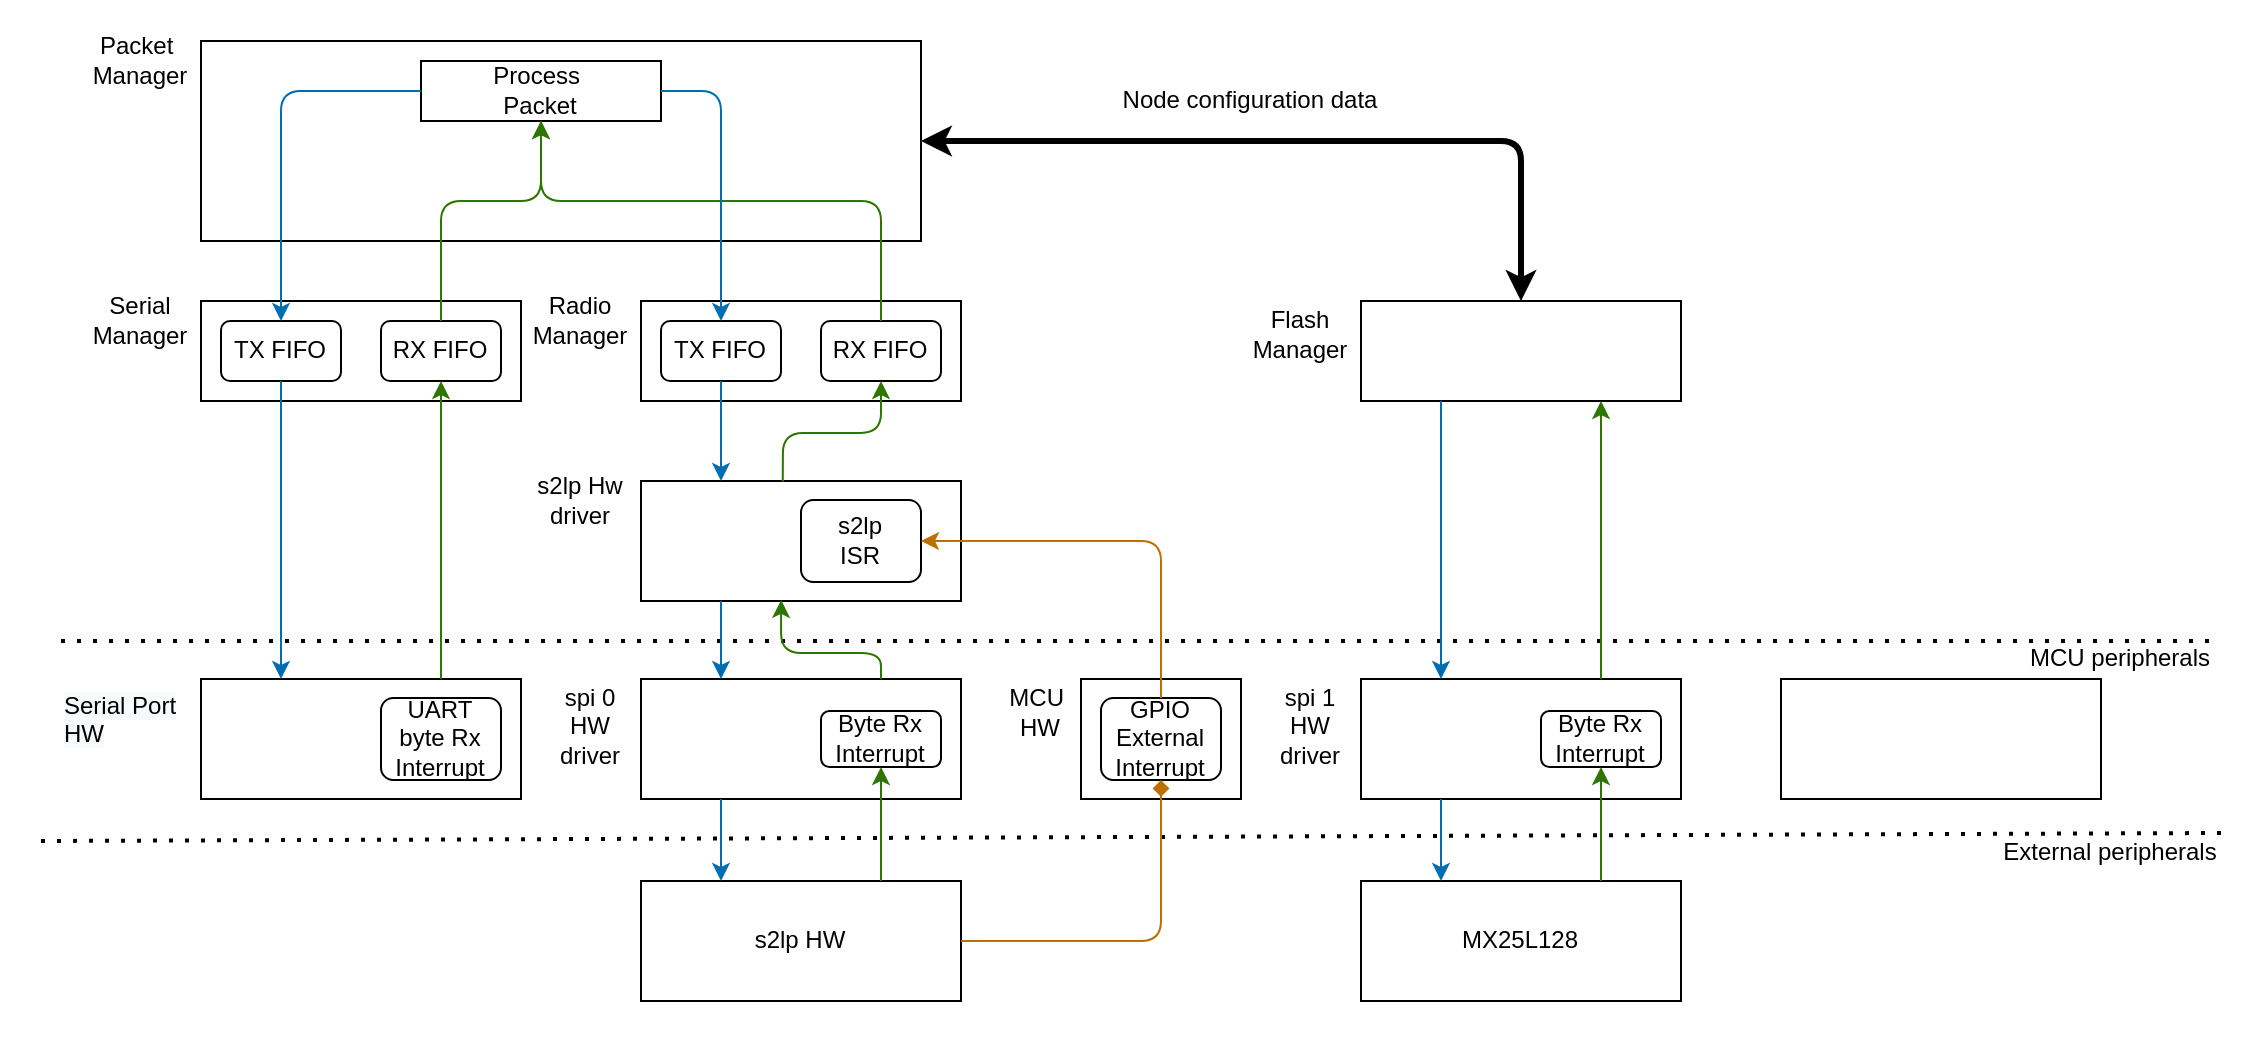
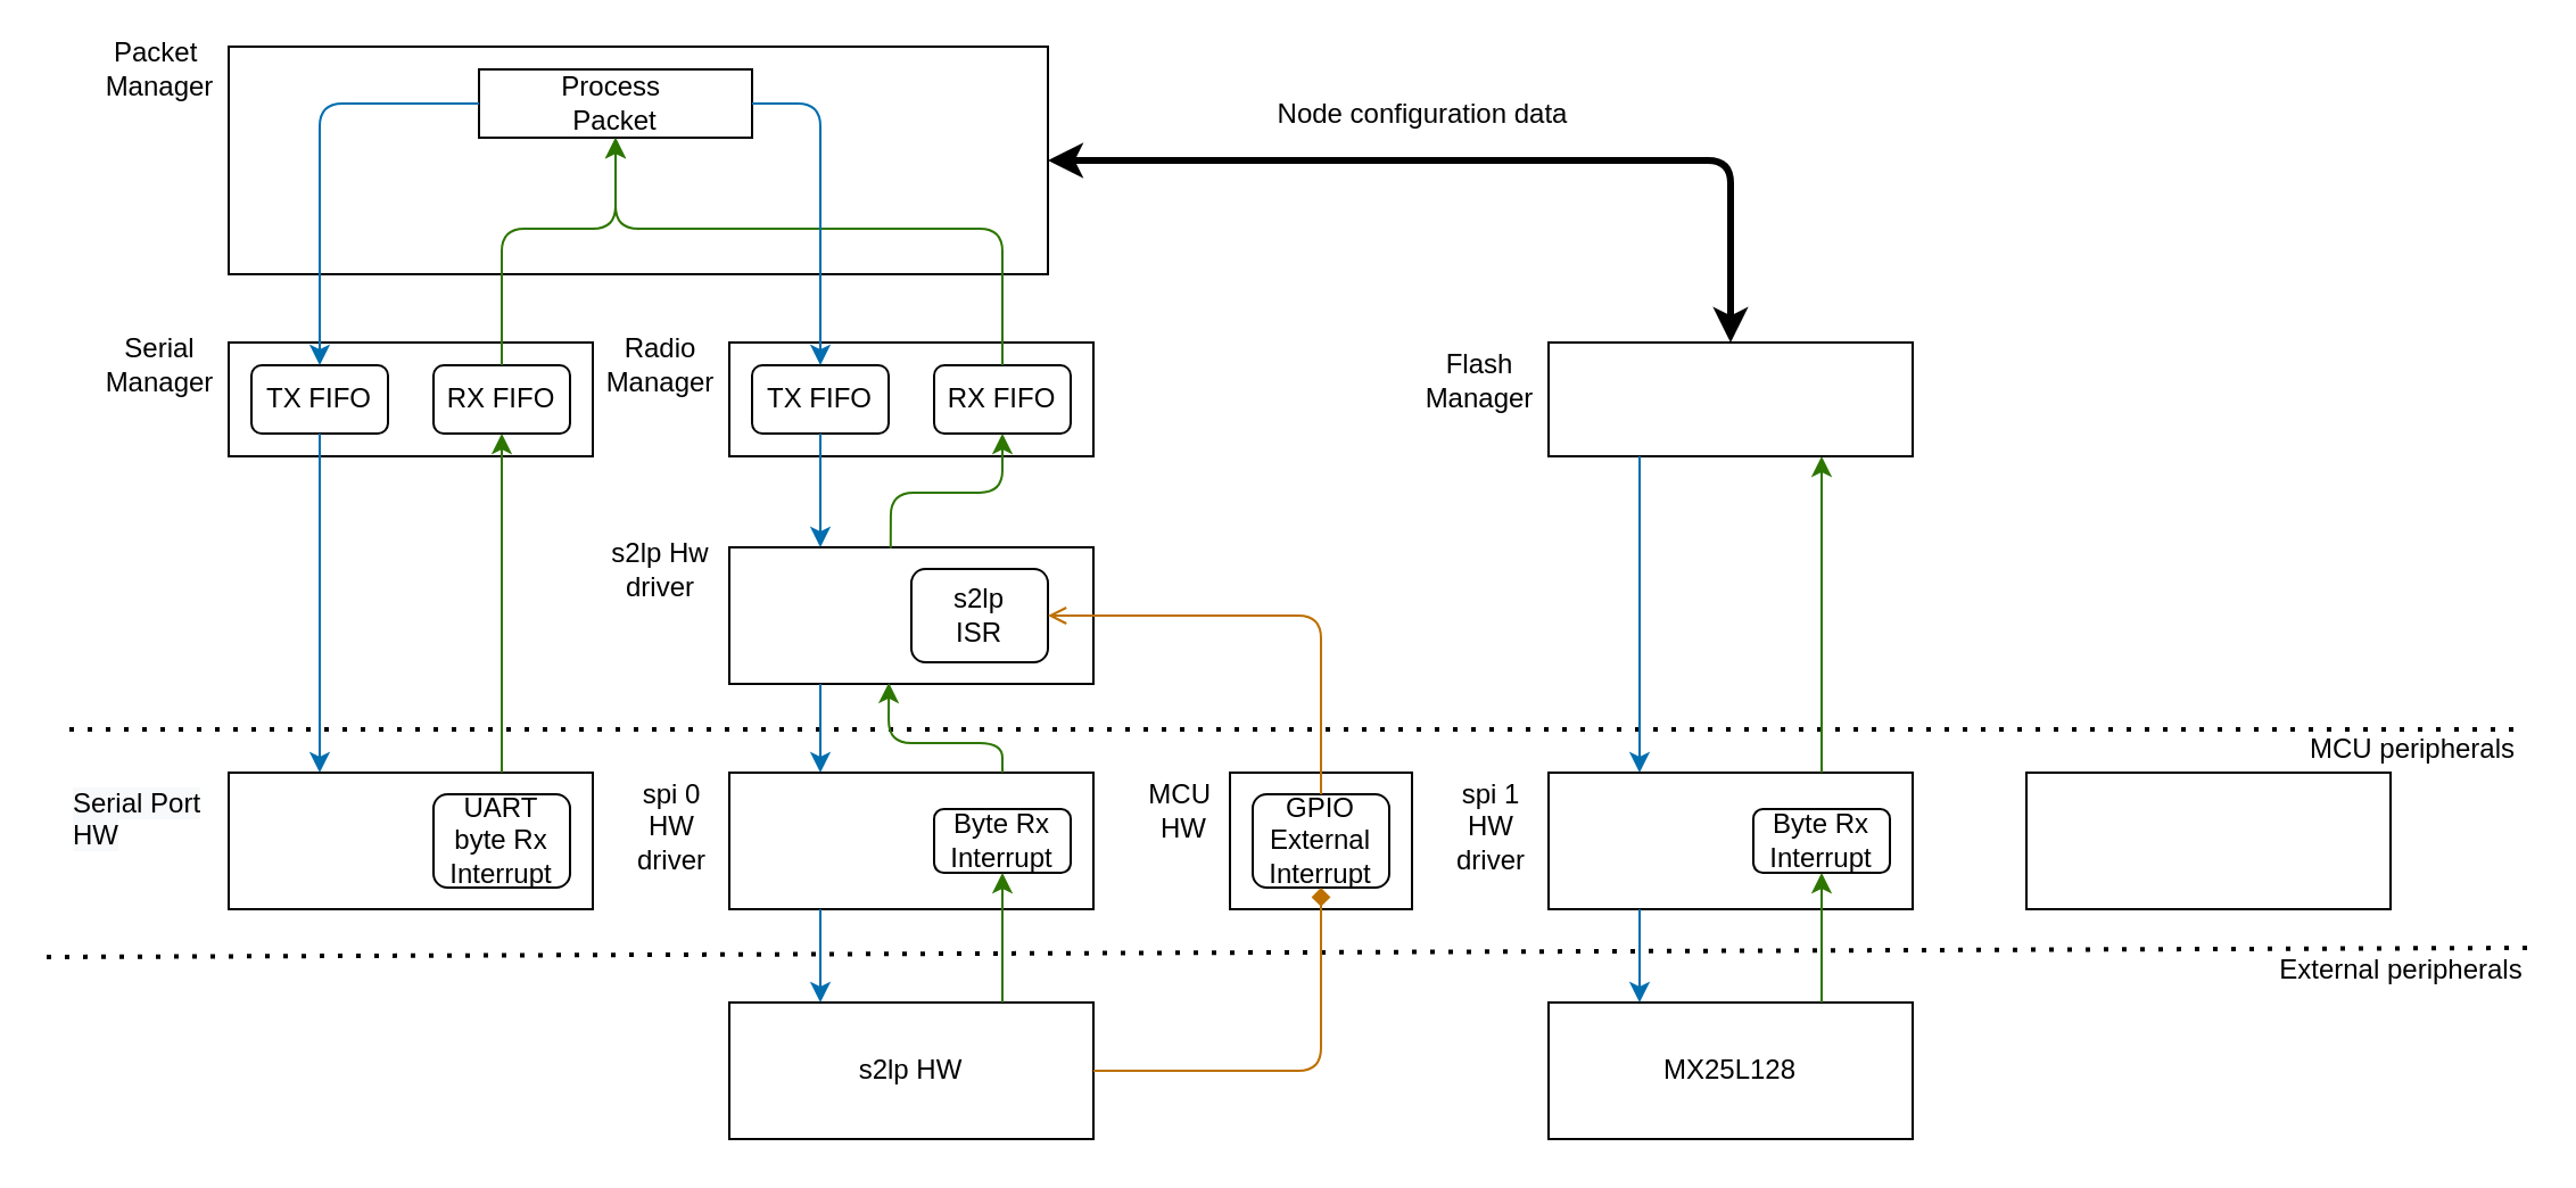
  <mxCell id="0" />
  <mxCell id="1" parent="0" />
  <mxCell id="2" value="" style="rounded=0;whiteSpace=wrap;html=1;" parent="1" vertex="1"><mxGeometry x="100" y="150" width="160" height="50" as="geometry" /></mxCell>
  <mxCell id="3" value="RX FIFO" style="rounded=1;whiteSpace=wrap;html=1;" parent="1" vertex="1"><mxGeometry x="190" y="160" width="60" height="30" as="geometry" /></mxCell>
  <mxCell id="4" value="TX FIFO" style="rounded=1;whiteSpace=wrap;html=1;" parent="1" vertex="1"><mxGeometry x="110" y="160" width="60" height="30" as="geometry" /></mxCell>
  <mxCell id="5" value="Serial Manager" style="text;html=1;strokeColor=none;fillColor=none;align=center;verticalAlign=middle;whiteSpace=wrap;rounded=0;" parent="1" vertex="1"><mxGeometry x="40" y="150" width="60" height="20" as="geometry" /></mxCell>
  <mxCell id="6" value="" style="rounded=0;whiteSpace=wrap;html=1;" parent="1" vertex="1"><mxGeometry x="100" y="20" width="360" height="100" as="geometry" /></mxCell>
  <mxCell id="7" value="" style="rounded=0;whiteSpace=wrap;html=1;" parent="1" vertex="1"><mxGeometry x="100" y="339" width="160" height="60" as="geometry" /></mxCell>
  <mxCell id="8" value="" style="rounded=0;whiteSpace=wrap;html=1;" parent="1" vertex="1"><mxGeometry x="320" y="150" width="160" height="50" as="geometry" /></mxCell>
  <mxCell id="9" value="RX FIFO" style="rounded=1;whiteSpace=wrap;html=1;" parent="1" vertex="1"><mxGeometry x="410" y="160" width="60" height="30" as="geometry" /></mxCell>
  <mxCell id="10" value="TX FIFO" style="rounded=1;whiteSpace=wrap;html=1;" parent="1" vertex="1"><mxGeometry x="330" y="160" width="60" height="30" as="geometry" /></mxCell>
  <mxCell id="11" value="Radio Manager" style="text;html=1;strokeColor=none;fillColor=none;align=center;verticalAlign=middle;whiteSpace=wrap;rounded=0;" parent="1" vertex="1"><mxGeometry x="260" y="150" width="60" height="20" as="geometry" /></mxCell>
  <mxCell id="12" value="s2lp HW" style="rounded=0;whiteSpace=wrap;html=1;" parent="1" vertex="1"><mxGeometry x="320" y="440" width="160" height="60" as="geometry" /></mxCell>
  <mxCell id="13" value="" style="endArrow=classic;html=1;exitX=0.5;exitY=1;exitDx=0;exitDy=0;entryX=0.25;entryY=0;entryDx=0;entryDy=0;fillColor=#1ba1e2;strokeColor=#006EAF;" parent="1" source="4" target="7" edge="1"><mxGeometry width="50" height="50" relative="1" as="geometry"><mxPoint x="10" y="90" as="sourcePoint" /><mxPoint x="10" y="130" as="targetPoint" /></mxGeometry></mxCell>
  <mxCell id="14" value="" style="endArrow=classic;html=1;entryX=0.5;entryY=1;entryDx=0;entryDy=0;exitX=0.75;exitY=0;exitDx=0;exitDy=0;fillColor=#60a917;strokeColor=#2D7600;" parent="1" source="7" target="3" edge="1"><mxGeometry width="50" height="50" relative="1" as="geometry"><mxPoint x="50" y="150" as="sourcePoint" /><mxPoint x="100" y="100" as="targetPoint" /></mxGeometry></mxCell>
  <mxCell id="15" value="Packet&amp;nbsp;&lt;br&gt;Manager" style="text;html=1;strokeColor=none;fillColor=none;align=center;verticalAlign=middle;whiteSpace=wrap;rounded=0;" parent="1" vertex="1"><mxGeometry x="40" y="20" width="60" height="20" as="geometry" /></mxCell>
  <mxCell id="16" value="Process&amp;nbsp;&lt;br&gt;Packet" style="rounded=0;whiteSpace=wrap;html=1;" parent="1" vertex="1"><mxGeometry x="210" y="30" width="120" height="30" as="geometry" /></mxCell>
  <mxCell id="17" value="" style="endArrow=classic;html=1;exitX=0.5;exitY=0;exitDx=0;exitDy=0;fillColor=#60a917;strokeColor=#2D7600;" parent="1" source="3" target="16" edge="1"><mxGeometry width="50" height="50" relative="1" as="geometry"><mxPoint x="120" y="-80" as="sourcePoint" /><mxPoint x="170" y="-130" as="targetPoint" /><Array as="points"><mxPoint x="220" y="100" /><mxPoint x="270" y="100" /></Array></mxGeometry></mxCell>
  <mxCell id="18" value="" style="endArrow=classic;html=1;entryX=0.5;entryY=1;entryDx=0;entryDy=0;exitX=0.5;exitY=0;exitDx=0;exitDy=0;fillColor=#60a917;strokeColor=#2D7600;" parent="1" source="9" target="16" edge="1"><mxGeometry width="50" height="50" relative="1" as="geometry"><mxPoint x="370" y="0" as="sourcePoint" /><mxPoint x="420" y="-50" as="targetPoint" /><Array as="points"><mxPoint x="440" y="100" /><mxPoint x="270" y="100" /></Array></mxGeometry></mxCell>
  <mxCell id="19" value="" style="endArrow=classic;html=1;entryX=0.5;entryY=0;entryDx=0;entryDy=0;exitX=0;exitY=0.5;exitDx=0;exitDy=0;fillColor=#1ba1e2;strokeColor=#006EAF;" parent="1" source="16" target="4" edge="1"><mxGeometry width="50" height="50" relative="1" as="geometry"><mxPoint x="210" y="-80" as="sourcePoint" /><mxPoint x="260" y="-130" as="targetPoint" /><Array as="points"><mxPoint x="140" y="45" /></Array></mxGeometry></mxCell>
  <mxCell id="20" value="" style="endArrow=classic;html=1;exitX=1;exitY=0.5;exitDx=0;exitDy=0;entryX=0.5;entryY=0;entryDx=0;entryDy=0;fillColor=#1ba1e2;strokeColor=#006EAF;" parent="1" source="16" target="10" edge="1"><mxGeometry width="50" height="50" relative="1" as="geometry"><mxPoint x="490" y="-40" as="sourcePoint" /><mxPoint x="540" y="-90" as="targetPoint" /><Array as="points"><mxPoint x="360" y="45" /></Array></mxGeometry></mxCell>
  <mxCell id="21" value="" style="rounded=0;whiteSpace=wrap;html=1;" parent="1" vertex="1"><mxGeometry x="320" y="240" width="160" height="60" as="geometry" /></mxCell>
  <mxCell id="22" value="" style="rounded=0;whiteSpace=wrap;html=1;" parent="1" vertex="1"><mxGeometry x="320" y="339" width="160" height="60" as="geometry" /></mxCell>
  <mxCell id="23" value="s2lp Hw driver" style="text;html=1;strokeColor=none;fillColor=none;align=center;verticalAlign=middle;whiteSpace=wrap;rounded=0;" parent="1" vertex="1"><mxGeometry x="260" y="240" width="60" height="20" as="geometry" /></mxCell>
  <mxCell id="24" value="spi 0 HW driver" style="text;html=1;strokeColor=none;fillColor=none;align=center;verticalAlign=middle;whiteSpace=wrap;rounded=0;" parent="1" vertex="1"><mxGeometry x="270" y="339" width="50" height="48" as="geometry" /></mxCell>
  <mxCell id="25" value="" style="endArrow=none;dashed=1;html=1;dashPattern=1 3;strokeWidth=2;" parent="1" edge="1"><mxGeometry width="50" height="50" relative="1" as="geometry"><mxPoint x="20" y="420" as="sourcePoint" /><mxPoint x="1110" y="416" as="targetPoint" /></mxGeometry></mxCell>
  <mxCell id="26" value="" style="endArrow=none;dashed=1;html=1;dashPattern=1 3;strokeWidth=2;" parent="1" edge="1"><mxGeometry width="50" height="50" relative="1" as="geometry"><mxPoint x="30" y="320" as="sourcePoint" /><mxPoint x="1110" y="320" as="targetPoint" /></mxGeometry></mxCell>
  <mxCell id="27" value="&lt;span style=&quot;color: rgb(0, 0, 0); font-family: helvetica; font-size: 12px; font-style: normal; font-weight: 400; letter-spacing: normal; text-align: center; text-indent: 0px; text-transform: none; word-spacing: 0px; background-color: rgb(248, 249, 250); display: inline; float: none;&quot;&gt;Serial Port HW&lt;/span&gt;" style="text;whiteSpace=wrap;html=1;" parent="1" vertex="1"><mxGeometry x="30" y="339" width="70" height="30" as="geometry" /></mxCell>
  <mxCell id="28" value="MCU peripherals" style="text;html=1;strokeColor=none;fillColor=none;align=center;verticalAlign=middle;whiteSpace=wrap;rounded=0;" parent="1" vertex="1"><mxGeometry x="1010" y="319" width="100" height="20" as="geometry" /></mxCell>
  <mxCell id="29" value="External peripherals" style="text;html=1;strokeColor=none;fillColor=none;align=center;verticalAlign=middle;whiteSpace=wrap;rounded=0;" parent="1" vertex="1"><mxGeometry x="1000" y="416" width="110" height="20" as="geometry" /></mxCell>
  <mxCell id="30" value="" style="rounded=0;whiteSpace=wrap;html=1;" parent="1" vertex="1"><mxGeometry x="540" y="339" width="80" height="60" as="geometry" /></mxCell>
  <mxCell id="31" value="MCU&amp;nbsp;&lt;br&gt;HW" style="text;html=1;strokeColor=none;fillColor=none;align=center;verticalAlign=middle;whiteSpace=wrap;rounded=0;" vertex="1" parent="1"><mxGeometry x="500" y="339" width="40" height="33" as="geometry" /></mxCell>
  <mxCell id="32" value="GPIO&lt;br&gt;External&lt;br&gt;Interrupt" style="rounded=1;whiteSpace=wrap;html=1;" vertex="1" parent="1"><mxGeometry x="550" y="348.5" width="60" height="41" as="geometry" /></mxCell>
  <mxCell id="33" value="" style="endArrow=diamond;html=1;entryX=0.5;entryY=1;entryDx=0;entryDy=0;exitX=1;exitY=0.5;exitDx=0;exitDy=0;fillColor=#f0a30a;strokeColor=#BD7000;" edge="1" parent="1" source="12" target="32"><mxGeometry width="50" height="50" relative="1" as="geometry"><mxPoint x="630" y="285" as="sourcePoint" /><mxPoint x="630" y="136" as="targetPoint" /><Array as="points"><mxPoint x="580" y="470" /></Array></mxGeometry></mxCell>
  <mxCell id="34" value="s2lp&lt;br&gt;ISR" style="rounded=1;whiteSpace=wrap;html=1;" vertex="1" parent="1"><mxGeometry x="400" y="249.5" width="60" height="41" as="geometry" /></mxCell>
- <mxCell id="35" value="" style="endArrow=classic;html=1;exitX=0.5;exitY=0;exitDx=0;exitDy=0;fillColor=#f0a30a;strokeColor=#BD7000;entryX=1;entryY=0.5;entryDx=0;entryDy=0;" edge="1" parent="1" source="32" target="34"><mxGeometry width="50" height="50" relative="1" as="geometry"><mxPoint x="490" y="480" as="sourcePoint" /><mxPoint x="620" y="206" as="targetPoint" /><Array as="points"><mxPoint x="580" y="270" /></Array></mxGeometry></mxCell>
+ <mxCell id="35" value="" style="endArrow=open;html=1;exitX=0.5;exitY=0;exitDx=0;exitDy=0;fillColor=#f0a30a;strokeColor=#BD7000;entryX=1;entryY=0.5;entryDx=0;entryDy=0;" edge="1" parent="1" source="32" target="34"><mxGeometry width="50" height="50" relative="1" as="geometry"><mxPoint x="490" y="480" as="sourcePoint" /><mxPoint x="620" y="206" as="targetPoint" /><Array as="points"><mxPoint x="580" y="270" /></Array></mxGeometry></mxCell>
  <mxCell id="36" value="UART&lt;br&gt;byte Rx&lt;br&gt;Interrupt" style="rounded=1;whiteSpace=wrap;html=1;" vertex="1" parent="1"><mxGeometry x="190" y="348.5" width="60" height="41" as="geometry" /></mxCell>
  <mxCell id="37" value="Byte Rx Interrupt" style="rounded=1;whiteSpace=wrap;html=1;" vertex="1" parent="1"><mxGeometry x="410" y="355" width="60" height="28" as="geometry" /></mxCell>
  <mxCell id="38" value="" style="endArrow=classic;html=1;fillColor=#1ba1e2;strokeColor=#006EAF;exitX=0.5;exitY=1;exitDx=0;exitDy=0;entryX=0.25;entryY=0;entryDx=0;entryDy=0;" edge="1" parent="1" source="10" target="21"><mxGeometry width="50" height="50" relative="1" as="geometry"><mxPoint x="550" y="166" as="sourcePoint" /><mxPoint x="360" y="236" as="targetPoint" /></mxGeometry></mxCell>
  <mxCell id="39" value="" style="rounded=0;whiteSpace=wrap;html=1;" vertex="1" parent="1"><mxGeometry x="680" y="150" width="160" height="50" as="geometry" /></mxCell>
  <mxCell id="40" value="Flash&lt;br&gt;Manager" style="text;html=1;strokeColor=none;fillColor=none;align=center;verticalAlign=middle;whiteSpace=wrap;rounded=0;" vertex="1" parent="1"><mxGeometry x="620" y="150" width="60" height="34" as="geometry" /></mxCell>
  <mxCell id="41" value="" style="rounded=0;whiteSpace=wrap;html=1;" vertex="1" parent="1"><mxGeometry x="680" y="339" width="160" height="60" as="geometry" /></mxCell>
  <mxCell id="42" value="Byte Rx Interrupt" style="rounded=1;whiteSpace=wrap;html=1;" vertex="1" parent="1"><mxGeometry x="770" y="355" width="60" height="28" as="geometry" /></mxCell>
  <mxCell id="43" value="spi 1 HW driver" style="text;html=1;strokeColor=none;fillColor=none;align=center;verticalAlign=middle;whiteSpace=wrap;rounded=0;" vertex="1" parent="1"><mxGeometry x="630" y="339" width="50" height="48" as="geometry" /></mxCell>
  <mxCell id="44" value="MX25L128" style="rounded=0;whiteSpace=wrap;html=1;" vertex="1" parent="1"><mxGeometry x="680" y="440" width="160" height="60" as="geometry" /></mxCell>
  <mxCell id="45" value="" style="endArrow=classic;html=1;exitX=0.25;exitY=1;exitDx=0;exitDy=0;fillColor=#1ba1e2;strokeColor=#006EAF;entryX=0.25;entryY=0;entryDx=0;entryDy=0;" edge="1" parent="1" source="39" target="41"><mxGeometry width="50" height="50" relative="1" as="geometry"><mxPoint x="590" y="276" as="sourcePoint" /><mxPoint x="740" y="276" as="targetPoint" /></mxGeometry></mxCell>
  <mxCell id="46" value="" style="endArrow=classic;startArrow=classic;html=1;exitX=1;exitY=0.5;exitDx=0;exitDy=0;entryX=0.5;entryY=0;entryDx=0;entryDy=0;strokeWidth=3;" edge="1" parent="1" source="6" target="39"><mxGeometry width="50" height="50" relative="1" as="geometry"><mxPoint x="570" y="46" as="sourcePoint" /><mxPoint x="620" y="-4" as="targetPoint" /><Array as="points"><mxPoint x="760" y="70" /></Array></mxGeometry></mxCell>
  <mxCell id="47" value="Node configuration data" style="text;html=1;strokeColor=none;fillColor=none;align=center;verticalAlign=middle;whiteSpace=wrap;rounded=0;" vertex="1" parent="1"><mxGeometry x="560" y="40" width="130" height="20" as="geometry" /></mxCell>
  <mxCell id="48" value="" style="endArrow=classic;html=1;strokeWidth=1;entryX=0.5;entryY=1;entryDx=0;entryDy=0;exitX=0.75;exitY=0;exitDx=0;exitDy=0;fillColor=#60a917;strokeColor=#2D7600;" edge="1" parent="1" source="12" target="37"><mxGeometry width="50" height="50" relative="1" as="geometry"><mxPoint x="410" y="326" as="sourcePoint" /><mxPoint x="460" y="276" as="targetPoint" /></mxGeometry></mxCell>
  <mxCell id="49" value="" style="endArrow=classic;html=1;strokeWidth=1;exitX=0.75;exitY=0;exitDx=0;exitDy=0;entryX=0.438;entryY=0.991;entryDx=0;entryDy=0;entryPerimeter=0;fillColor=#60a917;strokeColor=#2D7600;" edge="1" parent="1" source="22" target="21"><mxGeometry width="50" height="50" relative="1" as="geometry"><mxPoint x="410" y="376" as="sourcePoint" /><mxPoint x="390" y="306" as="targetPoint" /><Array as="points"><mxPoint x="440" y="326" /><mxPoint x="390" y="326" /></Array></mxGeometry></mxCell>
  <mxCell id="50" value="" style="endArrow=classic;html=1;strokeWidth=1;entryX=0.5;entryY=1;entryDx=0;entryDy=0;exitX=0.443;exitY=0.006;exitDx=0;exitDy=0;exitPerimeter=0;fillColor=#60a917;strokeColor=#2D7600;" edge="1" parent="1" source="21" target="9"><mxGeometry width="50" height="50" relative="1" as="geometry"><mxPoint x="391" y="236" as="sourcePoint" /><mxPoint x="410" y="286" as="targetPoint" /><Array as="points"><mxPoint x="391" y="216" /><mxPoint x="440" y="216" /></Array></mxGeometry></mxCell>
  <mxCell id="51" value="" style="endArrow=classic;html=1;strokeWidth=1;entryX=0.5;entryY=1;entryDx=0;entryDy=0;exitX=0.75;exitY=0;exitDx=0;exitDy=0;fillColor=#60a917;strokeColor=#2D7600;" edge="1" parent="1"><mxGeometry width="50" height="50" relative="1" as="geometry"><mxPoint x="800" y="440" as="sourcePoint" /><mxPoint x="800" y="383" as="targetPoint" /></mxGeometry></mxCell>
  <mxCell id="52" value="" style="endArrow=classic;html=1;strokeWidth=1;exitX=0.75;exitY=0;exitDx=0;exitDy=0;entryX=0.75;entryY=1;entryDx=0;entryDy=0;fillColor=#60a917;strokeColor=#2D7600;" edge="1" parent="1" target="39"><mxGeometry width="50" height="50" relative="1" as="geometry"><mxPoint x="800" y="339" as="sourcePoint" /><mxPoint x="750.08" y="299.46" as="targetPoint" /><Array as="points"><mxPoint x="800" y="326" /><mxPoint x="800" y="226" /><mxPoint x="800" y="216" /></Array></mxGeometry></mxCell>
  <mxCell id="53" value="" style="endArrow=classic;html=1;fillColor=#1ba1e2;strokeColor=#006EAF;exitX=0.25;exitY=1;exitDx=0;exitDy=0;entryX=0.25;entryY=0;entryDx=0;entryDy=0;" edge="1" parent="1" source="21" target="22"><mxGeometry width="50" height="50" relative="1" as="geometry"><mxPoint x="550" y="216" as="sourcePoint" /><mxPoint x="550" y="266" as="targetPoint" /></mxGeometry></mxCell>
  <mxCell id="54" value="" style="endArrow=classic;html=1;fillColor=#1ba1e2;strokeColor=#006EAF;exitX=0.25;exitY=1;exitDx=0;exitDy=0;entryX=0.25;entryY=0;entryDx=0;entryDy=0;" edge="1" parent="1" source="22" target="12"><mxGeometry width="50" height="50" relative="1" as="geometry"><mxPoint x="370" y="310" as="sourcePoint" /><mxPoint x="370" y="349" as="targetPoint" /></mxGeometry></mxCell>
  <mxCell id="55" value="" style="endArrow=classic;html=1;exitX=0.25;exitY=1;exitDx=0;exitDy=0;fillColor=#1ba1e2;strokeColor=#006EAF;entryX=0.25;entryY=0;entryDx=0;entryDy=0;" edge="1" parent="1" source="41" target="44"><mxGeometry width="50" height="50" relative="1" as="geometry"><mxPoint x="730" y="210" as="sourcePoint" /><mxPoint x="730" y="349" as="targetPoint" /></mxGeometry></mxCell>
  <mxCell id="56" value="" style="rounded=0;whiteSpace=wrap;html=1;" vertex="1" parent="1"><mxGeometry x="890" y="339" width="160" height="60" as="geometry" /></mxCell>
